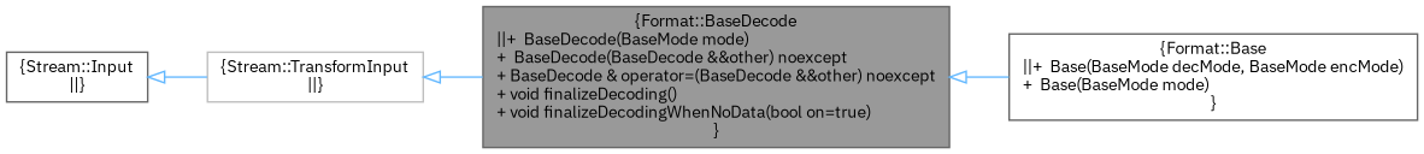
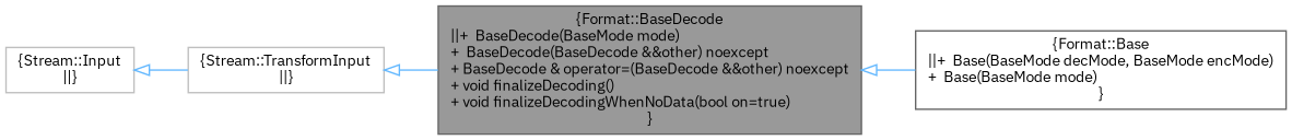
  digraph {
    rankdir=LR
    fontname="IBM Plex Sans"
    node [color=gray40 fillcolor=white fontname="IBM Plex Sans" fontsize=10 shape=box style=filled]
    edge [arrowtail=onormal color=steelblue1 dir=back fontname="IBM Plex Sans" fontsize=10 labelfontname=Helvetica labelfontsize=10 style=solid]
    n1 [fillcolor=grey60 fontcolor=black height=0.2 label="{Format::BaseDecode\n||+  BaseDecode(BaseMode mode)\l+  BaseDecode(BaseDecode &&other) noexcept\l+ BaseDecode & operator=(BaseDecode &&other) noexcept\l+ void finalizeDecoding()\l+ void finalizeDecodingWhenNoData(bool on=true)\l}" width=0.4]
    n2 [height=0.2 label="{Format::Base\n||+  Base(BaseMode decMode, BaseMode encMode)\l+  Base(BaseMode mode)\l}" width=0.4]
    n3 [color=grey75 height=0.2 label="{Stream::TransformInput\n||}" width=0.4]
-   n4 [height=0.2 label="{Stream::Input\n||}" width=0.4]
+   n4 [color=grey75 height=0.2 label="{Stream::Input\n||}" width=0.4]
    n1 -> n2
    n3 -> n1
    n4 -> n3
  }
